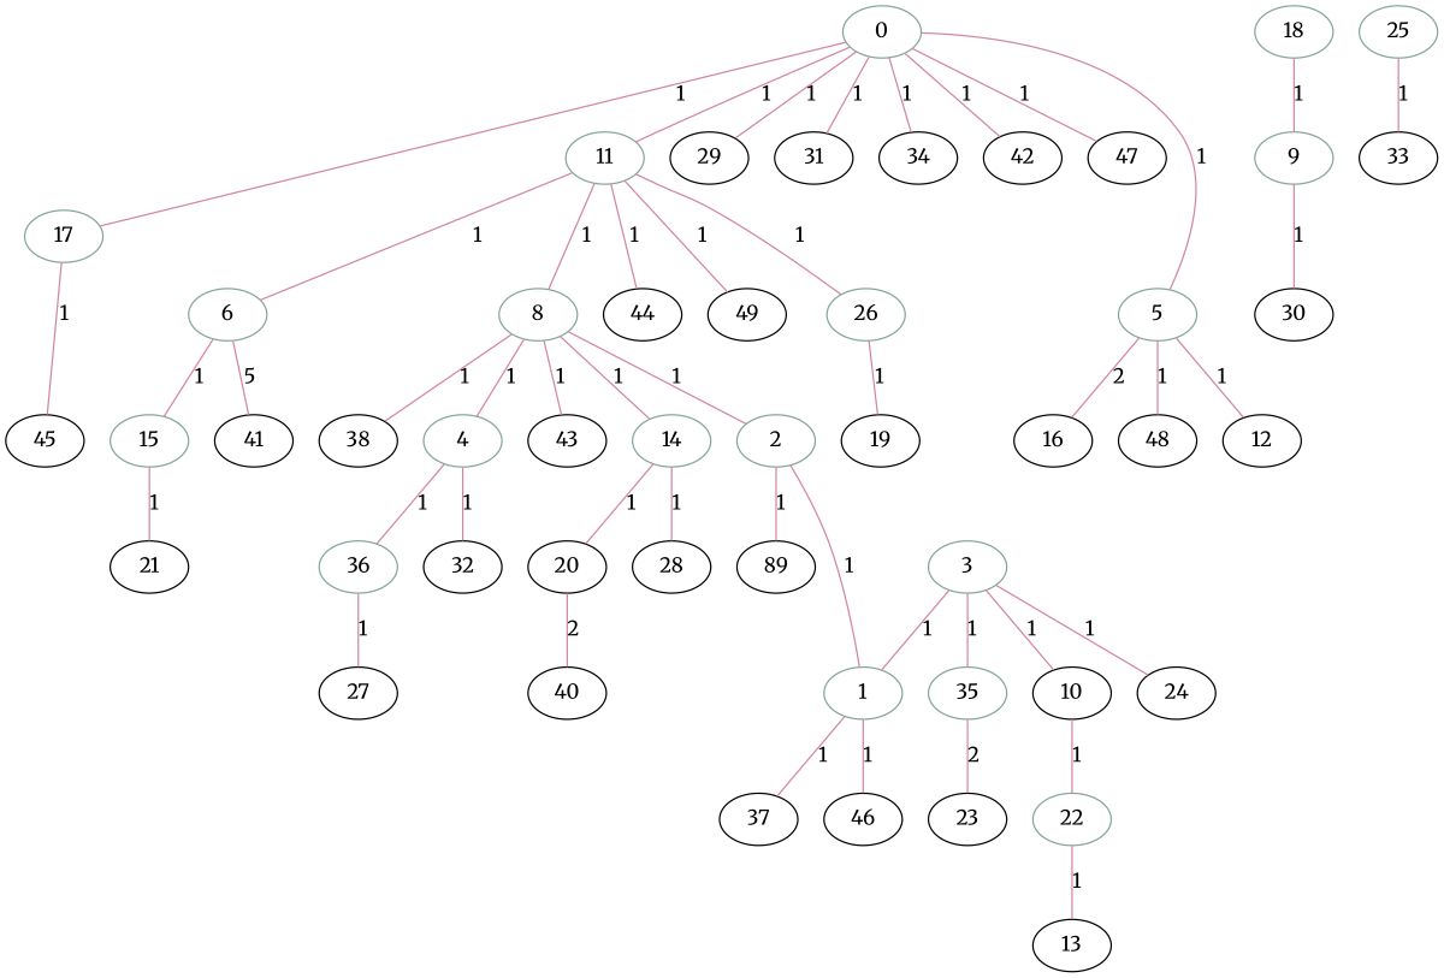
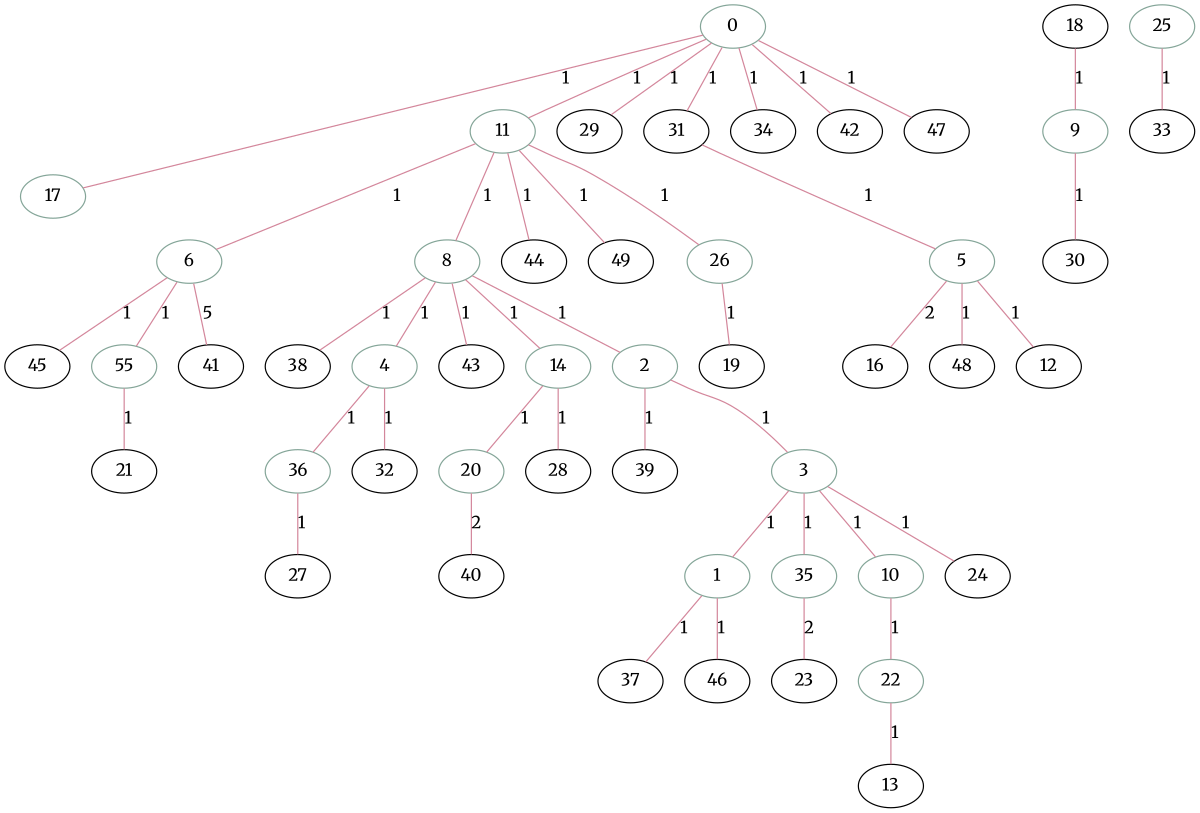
  graph {
    fontname=Merriweather
    node [fontname=Merriweather]
    edge [color="#d3869b" fontname=Merriweather]
    n1 [color="#84a598" label=0]
    n2 [color="#84a598" label=11]
    n3 [color="#84a598" label=17]
    n4 [label=29]
    n5 [label=31]
    n6 [label=34]
    n7 [label=42]
    n8 [label=47]
    n9 [color="#84a598" label=5]
    n10 [color="#84a598" label=26]
    n11 [label=44]
    n12 [label=49]
    n13 [color="#84a598" label=6]
    n14 [color="#84a598" label=8]
    n15 [label=45]
    n16 [label=12]
    n17 [label=16]
    n18 [label=48]
    n19 [color="#84a598" label=1]
    n20 [label=37]
    n21 [label=46]
-   n22 [color=black label=10]
+   n22 [color="#84a598" label=10]
    n23 [color="#84a598" label=22]
    n24 [label=13]
    n25 [label=19]
-   n26 [color="#84a598" label=15]
+   n26 [color="#84a598" label=55]
    n27 [label=41]
    n28 [color="#84a598" label=14]
    n29 [color="#84a598" label=2]
    n30 [label=38]
    n31 [color="#84a598" label=4]
    n32 [label=43]
-   n33 [color=black label=20]
+   n33 [color="#84a598" label=20]
    n34 [label=28]
    n35 [label=40]
    n36 [label=21]
-   n37 [color="#84a598" label=18]
+   n37 [color=black label=18]
    n38 [color="#84a598" label=9]
    n39 [label=30]
    n40 [color="#84a598" label=3]
-   n41 [label=89]
+   n41 [label=39]
    n42 [label=24]
    n43 [color="#84a598" label=35]
    n44 [label=23]
    n45 [color="#84a598" label=25]
    n46 [label=33]
    n47 [label=27]
    n48 [label=32]
    n49 [color="#84a598" label=36]
    n1 -- n2 [label=1]
    n1 -- n3 [label=1]
    n1 -- n4 [label=1]
    n1 -- n5 [label=1]
    n1 -- n6 [label=1]
    n1 -- n7 [label=1]
    n1 -- n8 [label=1]
-   n1 -- n9 [label=1]
+   n5 -- n9 [label=1]
    n2 -- n10 [label=1]
    n2 -- n11 [label=1]
    n2 -- n12 [label=1]
    n2 -- n13 [label=1]
    n2 -- n14 [label=1]
-   n3 -- n15 [label=1]
+   n13 -- n15 [label=1]
    n9 -- n16 [label=1]
    n9 -- n17 [label=2]
    n9 -- n18 [label=1]
    n10 -- n25 [label=1]
    n13 -- n26 [label=1]
    n13 -- n27 [label=5]
    n14 -- n28 [label=1]
    n14 -- n29 [label=1]
    n14 -- n30 [label=1]
    n14 -- n31 [label=1]
    n14 -- n32 [label=1]
    n19 -- n20 [label=1]
    n19 -- n21 [label=1]
    n22 -- n23 [label=1]
    n23 -- n24 [label=1]
    n26 -- n36 [label=1]
    n28 -- n33 [label=1]
    n28 -- n34 [label=1]
-   n29 -- n19 [label=1]
+   n29 -- n40 [label=1]
    n29 -- n41 [label=1]
    n31 -- n48 [label=1]
    n31 -- n49 [label=1]
    n33 -- n35 [label=2]
    n37 -- n38 [label=1]
    n38 -- n39 [label=1]
    n40 -- n19 [label=1]
    n40 -- n22 [label=1]
    n40 -- n42 [label=1]
    n40 -- n43 [label=1]
    n43 -- n44 [label=2]
    n45 -- n46 [label=1]
    n49 -- n47 [label=1]
  }
